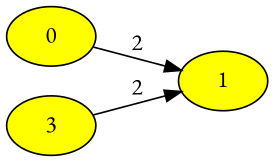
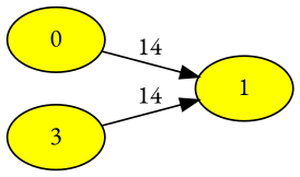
  digraph {
    fontname="EB Garamond"
    rankdir=LR
    splines=true
    node [color=black fillcolor="#ffff00" fontname="EB Garamond" style=filled]
    edge [fontname="EB Garamond"]
    0
    1
    3
-   0 -> 1 [label=2 w=14]
-   3 -> 1 [label=2 w=2]
+   0 -> 1 [label=14 w=14]
+   3 -> 1 [label=14 w=2]
  }
